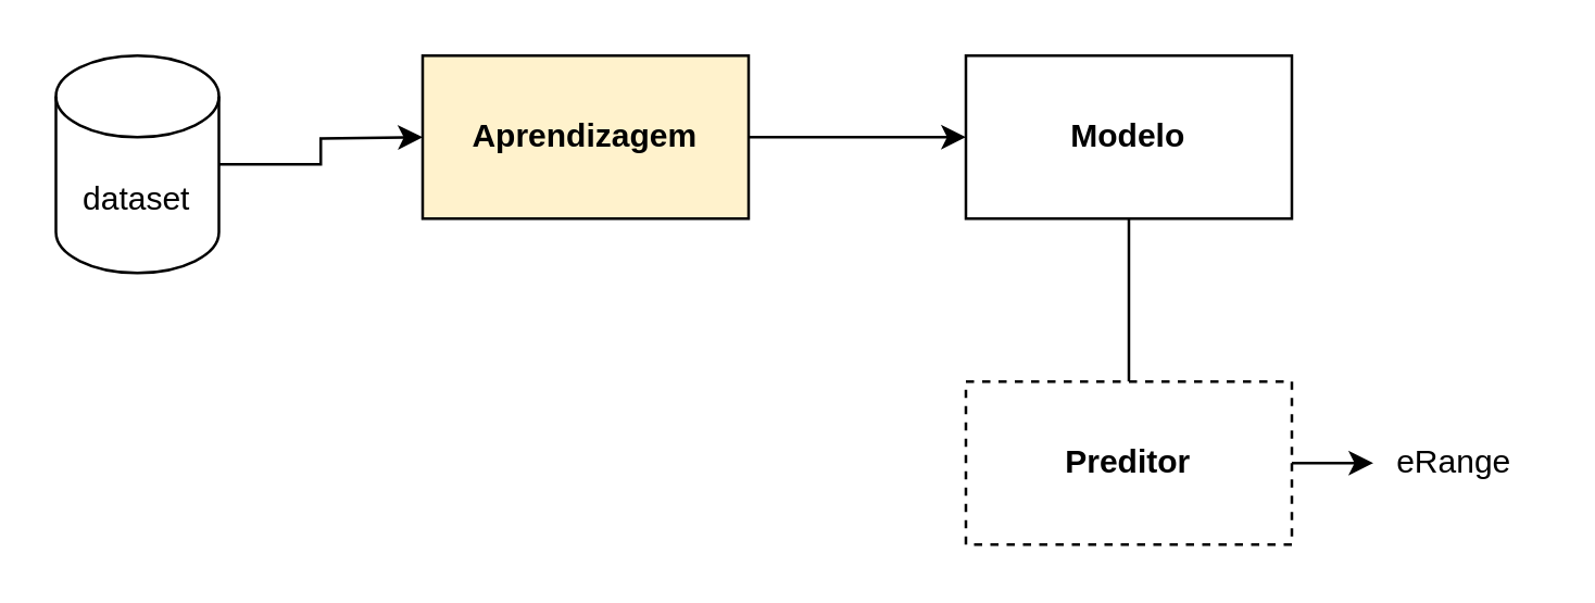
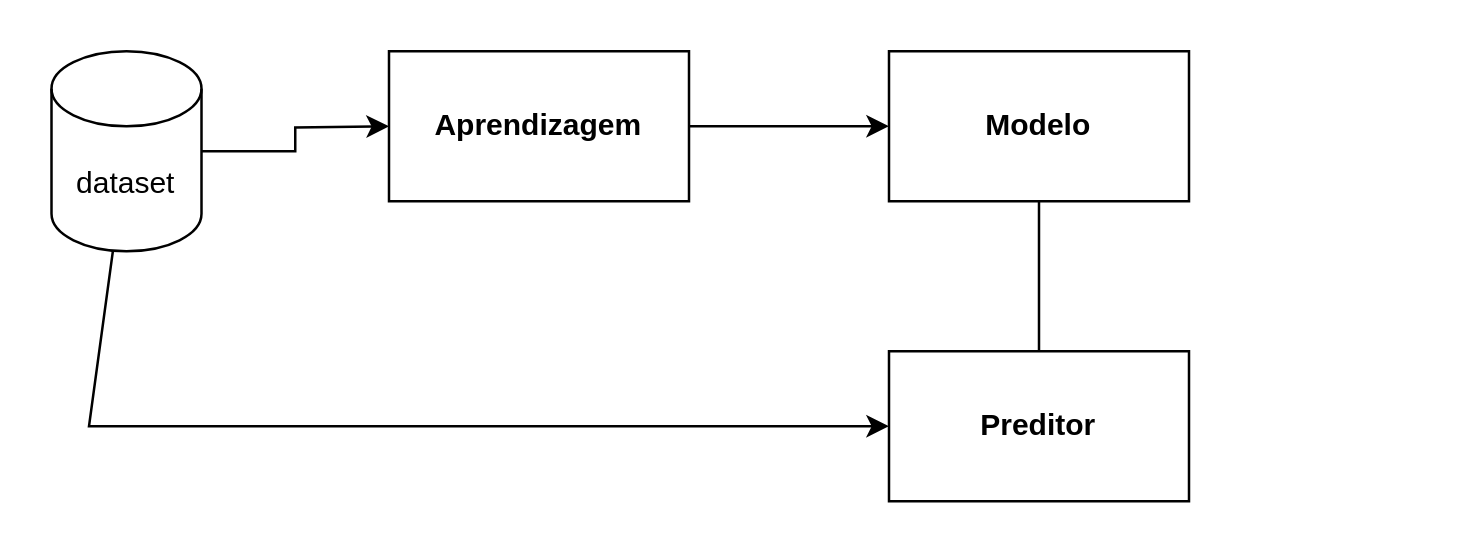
  <mxCell id="0" />
  <mxCell id="1" parent="0" />
  <mxCell id="2" style="edgeStyle=orthogonalEdgeStyle;rounded=0;orthogonalLoop=1;jettySize=auto;html=1;exitX=1;exitY=0.5;exitDx=0;exitDy=0;exitPerimeter=0;entryX=0;entryY=0.5;entryDx=0;entryDy=0;" parent="1" source="3" edge="1"><mxGeometry relative="1" as="geometry"><mxPoint x="155" y="50" as="targetPoint" /></mxGeometry></mxCell>
  <mxCell id="3" value="dataset" style="shape=cylinder3;whiteSpace=wrap;html=1;boundedLbl=1;backgroundOutline=1;size=15;" parent="1" vertex="1"><mxGeometry x="20" y="20" width="60" height="80" as="geometry" /></mxCell>
  <mxCell id="4" style="edgeStyle=orthogonalEdgeStyle;rounded=0;orthogonalLoop=1;jettySize=auto;html=1;exitX=1;exitY=0.5;exitDx=0;exitDy=0;entryX=0;entryY=0.5;entryDx=0;entryDy=0;" parent="1" edge="1"><mxGeometry relative="1" as="geometry"><mxPoint x="355" y="50" as="targetPoint" /><mxPoint x="275" y="50" as="sourcePoint" /></mxGeometry></mxCell>
- <mxCell id="5" value="eRange" style="text;html=1;strokeColor=none;fillColor=none;align=center;verticalAlign=middle;whiteSpace=wrap;rounded=0;" parent="1" vertex="1"><mxGeometry x="505" y="155" width="60" height="30" as="geometry" /></mxCell>
- <mxCell id="6" value="&lt;span style=&quot;font-weight: 700&quot;&gt;Aprendizagem&lt;/span&gt;" style="rounded=0;whiteSpace=wrap;html=1;fillColor=#fff2cc;" vertex="1" parent="1"><mxGeometry x="155" y="20" width="120" height="60" as="geometry" /></mxCell>
+ <mxCell id="6" value="&lt;span style=&quot;font-weight: 700&quot;&gt;Aprendizagem&lt;/span&gt;" style="rounded=0;whiteSpace=wrap;html=1;" vertex="1" parent="1"><mxGeometry x="155" y="20" width="120" height="60" as="geometry" /></mxCell>
  <mxCell id="7" value="" style="edgeStyle=orthogonalEdgeStyle;rounded=0;orthogonalLoop=1;jettySize=auto;html=1;endArrow=none;" edge="1" parent="1" source="8" target="9"><mxGeometry relative="1" as="geometry" /></mxCell>
  <mxCell id="8" value="&lt;span style=&quot;font-weight: 700&quot;&gt;Modelo&lt;/span&gt;" style="rounded=0;whiteSpace=wrap;html=1;" vertex="1" parent="1"><mxGeometry x="355" y="20" width="120" height="60" as="geometry" /></mxCell>
- <mxCell id="9" value="&lt;span style=&quot;font-weight: 700&quot;&gt;Preditor&lt;/span&gt;" style="rounded=0;whiteSpace=wrap;html=1;dashed=1;" vertex="1" parent="1"><mxGeometry x="355" y="140" width="120" height="60" as="geometry" /></mxCell>
- <mxCell id="11" value="" style="endArrow=classic;html=1;rounded=0;entryX=0;entryY=0.5;entryDx=0;entryDy=0;exitX=1;exitY=0.5;exitDx=0;exitDy=0;" edge="1" parent="1" source="9" target="5"><mxGeometry width="50" height="50" relative="1" as="geometry"><mxPoint x="315" y="380" as="sourcePoint" /><mxPoint x="365" y="330" as="targetPoint" /></mxGeometry></mxCell>
+ <mxCell id="9" value="&lt;span style=&quot;font-weight: 700&quot;&gt;Preditor&lt;/span&gt;" style="rounded=0;whiteSpace=wrap;html=1;" vertex="1" parent="1"><mxGeometry x="355" y="140" width="120" height="60" as="geometry" /></mxCell>
+ <mxCell id="10" value="" style="endArrow=classic;html=1;rounded=0;" edge="1" parent="1" source="3" target="9"><mxGeometry width="50" height="50" relative="1" as="geometry"><mxPoint x="315" y="380" as="sourcePoint" /><mxPoint x="365" y="330" as="targetPoint" /><Array as="points"><mxPoint x="35" y="170" /></Array></mxGeometry></mxCell>
